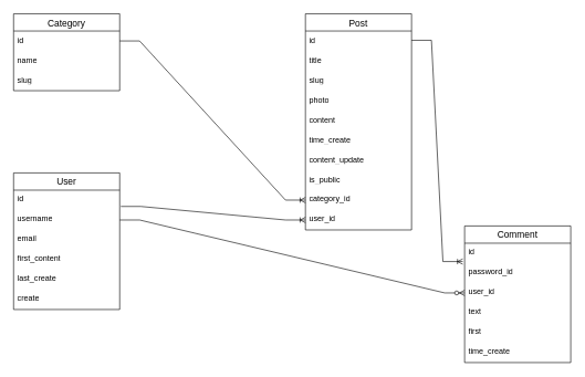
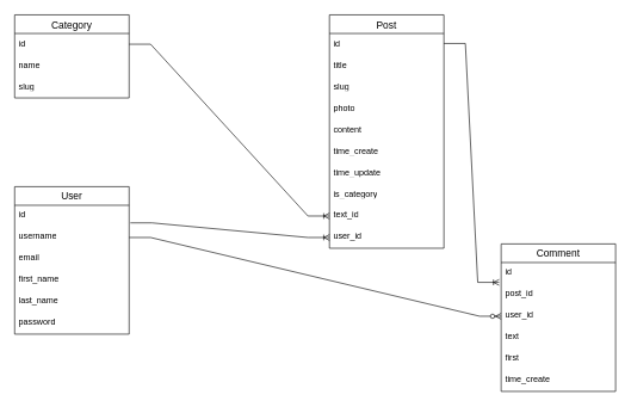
  <mxCell id="0" />
  <mxCell id="1" parent="0" />
  <mxCell id="2" value="User" style="swimlane;fontStyle=0;childLayout=stackLayout;horizontal=1;startSize=26;horizontalStack=0;resizeParent=1;resizeParentMax=0;resizeLast=0;collapsible=1;marginBottom=0;align=center;fontSize=14;" parent="1" vertex="1"><mxGeometry x="20" y="260" width="160" height="206" as="geometry" /></mxCell>
  <mxCell id="3" value="id" style="text;strokeColor=none;fillColor=none;spacingLeft=4;spacingRight=4;overflow=hidden;rotatable=0;points=[[0,0.5],[1,0.5]];portConstraint=eastwest;fontSize=12;whiteSpace=wrap;html=1;" parent="2" vertex="1"><mxGeometry y="26" width="160" height="30" as="geometry" /></mxCell>
  <mxCell id="4" value="username" style="text;strokeColor=none;fillColor=none;spacingLeft=4;spacingRight=4;overflow=hidden;rotatable=0;points=[[0,0.5],[1,0.5]];portConstraint=eastwest;fontSize=12;whiteSpace=wrap;html=1;" parent="2" vertex="1"><mxGeometry y="56" width="160" height="30" as="geometry" /></mxCell>
  <mxCell id="5" value="email" style="text;strokeColor=none;fillColor=none;spacingLeft=4;spacingRight=4;overflow=hidden;rotatable=0;points=[[0,0.5],[1,0.5]];portConstraint=eastwest;fontSize=12;whiteSpace=wrap;html=1;" parent="2" vertex="1"><mxGeometry y="86" width="160" height="30" as="geometry" /></mxCell>
- <mxCell id="6" value="first_content" style="text;strokeColor=none;fillColor=none;spacingLeft=4;spacingRight=4;overflow=hidden;rotatable=0;points=[[0,0.5],[1,0.5]];portConstraint=eastwest;fontSize=12;whiteSpace=wrap;html=1;" parent="2" vertex="1"><mxGeometry y="116" width="160" height="30" as="geometry" /></mxCell>
- <mxCell id="7" value="last_create" style="text;strokeColor=none;fillColor=none;spacingLeft=4;spacingRight=4;overflow=hidden;rotatable=0;points=[[0,0.5],[1,0.5]];portConstraint=eastwest;fontSize=12;whiteSpace=wrap;html=1;" parent="2" vertex="1"><mxGeometry y="146" width="160" height="30" as="geometry" /></mxCell>
- <mxCell id="8" value="create" style="text;strokeColor=none;fillColor=none;spacingLeft=4;spacingRight=4;overflow=hidden;rotatable=0;points=[[0,0.5],[1,0.5]];portConstraint=eastwest;fontSize=12;whiteSpace=wrap;html=1;" parent="2" vertex="1"><mxGeometry y="176" width="160" height="30" as="geometry" /></mxCell>
+ <mxCell id="6" value="first_name" style="text;strokeColor=none;fillColor=none;spacingLeft=4;spacingRight=4;overflow=hidden;rotatable=0;points=[[0,0.5],[1,0.5]];portConstraint=eastwest;fontSize=12;whiteSpace=wrap;html=1;" parent="2" vertex="1"><mxGeometry y="116" width="160" height="30" as="geometry" /></mxCell>
+ <mxCell id="7" value="last_name" style="text;strokeColor=none;fillColor=none;spacingLeft=4;spacingRight=4;overflow=hidden;rotatable=0;points=[[0,0.5],[1,0.5]];portConstraint=eastwest;fontSize=12;whiteSpace=wrap;html=1;" parent="2" vertex="1"><mxGeometry y="146" width="160" height="30" as="geometry" /></mxCell>
+ <mxCell id="8" value="password" style="text;strokeColor=none;fillColor=none;spacingLeft=4;spacingRight=4;overflow=hidden;rotatable=0;points=[[0,0.5],[1,0.5]];portConstraint=eastwest;fontSize=12;whiteSpace=wrap;html=1;" parent="2" vertex="1"><mxGeometry y="176" width="160" height="30" as="geometry" /></mxCell>
  <mxCell id="9" value="Post" style="swimlane;fontStyle=0;childLayout=stackLayout;horizontal=1;startSize=26;horizontalStack=0;resizeParent=1;resizeParentMax=0;resizeLast=0;collapsible=1;marginBottom=0;align=center;fontSize=14;" parent="1" vertex="1"><mxGeometry x="460" y="20" width="160" height="326" as="geometry" /></mxCell>
  <mxCell id="10" value="id" style="text;strokeColor=none;fillColor=none;spacingLeft=4;spacingRight=4;overflow=hidden;rotatable=0;points=[[0,0.5],[1,0.5]];portConstraint=eastwest;fontSize=12;whiteSpace=wrap;html=1;" parent="9" vertex="1"><mxGeometry y="26" width="160" height="30" as="geometry" /></mxCell>
  <mxCell id="11" value="title" style="text;strokeColor=none;fillColor=none;spacingLeft=4;spacingRight=4;overflow=hidden;rotatable=0;points=[[0,0.5],[1,0.5]];portConstraint=eastwest;fontSize=12;whiteSpace=wrap;html=1;" parent="9" vertex="1"><mxGeometry y="56" width="160" height="30" as="geometry" /></mxCell>
  <mxCell id="12" value="slug" style="text;strokeColor=none;fillColor=none;spacingLeft=4;spacingRight=4;overflow=hidden;rotatable=0;points=[[0,0.5],[1,0.5]];portConstraint=eastwest;fontSize=12;whiteSpace=wrap;html=1;" parent="9" vertex="1"><mxGeometry y="86" width="160" height="30" as="geometry" /></mxCell>
  <mxCell id="13" value="photo" style="text;strokeColor=none;fillColor=none;spacingLeft=4;spacingRight=4;overflow=hidden;rotatable=0;points=[[0,0.5],[1,0.5]];portConstraint=eastwest;fontSize=12;whiteSpace=wrap;html=1;" parent="9" vertex="1"><mxGeometry y="116" width="160" height="30" as="geometry" /></mxCell>
  <mxCell id="14" value="content" style="text;strokeColor=none;fillColor=none;spacingLeft=4;spacingRight=4;overflow=hidden;rotatable=0;points=[[0,0.5],[1,0.5]];portConstraint=eastwest;fontSize=12;whiteSpace=wrap;html=1;" parent="9" vertex="1"><mxGeometry y="146" width="160" height="30" as="geometry" /></mxCell>
  <mxCell id="15" value="time_create" style="text;strokeColor=none;fillColor=none;spacingLeft=4;spacingRight=4;overflow=hidden;rotatable=0;points=[[0,0.5],[1,0.5]];portConstraint=eastwest;fontSize=12;whiteSpace=wrap;html=1;" parent="9" vertex="1"><mxGeometry y="176" width="160" height="30" as="geometry" /></mxCell>
- <mxCell id="16" value="content_update" style="text;strokeColor=none;fillColor=none;spacingLeft=4;spacingRight=4;overflow=hidden;rotatable=0;points=[[0,0.5],[1,0.5]];portConstraint=eastwest;fontSize=12;whiteSpace=wrap;html=1;" parent="9" vertex="1"><mxGeometry y="206" width="160" height="30" as="geometry" /></mxCell>
- <mxCell id="17" value="is_public" style="text;strokeColor=none;fillColor=none;spacingLeft=4;spacingRight=4;overflow=hidden;rotatable=0;points=[[0,0.5],[1,0.5]];portConstraint=eastwest;fontSize=12;whiteSpace=wrap;html=1;" parent="9" vertex="1"><mxGeometry y="236" width="160" height="30" as="geometry" /></mxCell>
- <mxCell id="18" value="category_id" style="text;strokeColor=none;fillColor=none;spacingLeft=4;spacingRight=4;overflow=hidden;rotatable=0;points=[[0,0.5],[1,0.5]];portConstraint=eastwest;fontSize=12;whiteSpace=wrap;html=1;" parent="9" vertex="1"><mxGeometry y="266" width="160" height="30" as="geometry" /></mxCell>
+ <mxCell id="16" value="time_update" style="text;strokeColor=none;fillColor=none;spacingLeft=4;spacingRight=4;overflow=hidden;rotatable=0;points=[[0,0.5],[1,0.5]];portConstraint=eastwest;fontSize=12;whiteSpace=wrap;html=1;" parent="9" vertex="1"><mxGeometry y="206" width="160" height="30" as="geometry" /></mxCell>
+ <mxCell id="17" value="is_category" style="text;strokeColor=none;fillColor=none;spacingLeft=4;spacingRight=4;overflow=hidden;rotatable=0;points=[[0,0.5],[1,0.5]];portConstraint=eastwest;fontSize=12;whiteSpace=wrap;html=1;" parent="9" vertex="1"><mxGeometry y="236" width="160" height="30" as="geometry" /></mxCell>
+ <mxCell id="18" value="text_id" style="text;strokeColor=none;fillColor=none;spacingLeft=4;spacingRight=4;overflow=hidden;rotatable=0;points=[[0,0.5],[1,0.5]];portConstraint=eastwest;fontSize=12;whiteSpace=wrap;html=1;" parent="9" vertex="1"><mxGeometry y="266" width="160" height="30" as="geometry" /></mxCell>
  <mxCell id="19" value="user_id" style="text;strokeColor=none;fillColor=none;spacingLeft=4;spacingRight=4;overflow=hidden;rotatable=0;points=[[0,0.5],[1,0.5]];portConstraint=eastwest;fontSize=12;whiteSpace=wrap;html=1;" parent="9" vertex="1"><mxGeometry y="296" width="160" height="30" as="geometry" /></mxCell>
  <mxCell id="20" value="Comment" style="swimlane;fontStyle=0;childLayout=stackLayout;horizontal=1;startSize=26;horizontalStack=0;resizeParent=1;resizeParentMax=0;resizeLast=0;collapsible=1;marginBottom=0;align=center;fontSize=14;" parent="1" vertex="1"><mxGeometry x="700" y="340" width="160" height="206" as="geometry" /></mxCell>
  <mxCell id="21" value="id" style="text;strokeColor=none;fillColor=none;spacingLeft=4;spacingRight=4;overflow=hidden;rotatable=0;points=[[0,0.5],[1,0.5]];portConstraint=eastwest;fontSize=12;whiteSpace=wrap;html=1;" parent="20" vertex="1"><mxGeometry y="26" width="160" height="30" as="geometry" /></mxCell>
- <mxCell id="22" value="password_id" style="text;strokeColor=none;fillColor=none;spacingLeft=4;spacingRight=4;overflow=hidden;rotatable=0;points=[[0,0.5],[1,0.5]];portConstraint=eastwest;fontSize=12;whiteSpace=wrap;html=1;" parent="20" vertex="1"><mxGeometry y="56" width="160" height="30" as="geometry" /></mxCell>
+ <mxCell id="22" value="post_id" style="text;strokeColor=none;fillColor=none;spacingLeft=4;spacingRight=4;overflow=hidden;rotatable=0;points=[[0,0.5],[1,0.5]];portConstraint=eastwest;fontSize=12;whiteSpace=wrap;html=1;" parent="20" vertex="1"><mxGeometry y="56" width="160" height="30" as="geometry" /></mxCell>
  <mxCell id="23" value="user_id" style="text;strokeColor=none;fillColor=none;spacingLeft=4;spacingRight=4;overflow=hidden;rotatable=0;points=[[0,0.5],[1,0.5]];portConstraint=eastwest;fontSize=12;whiteSpace=wrap;html=1;" parent="20" vertex="1"><mxGeometry y="86" width="160" height="30" as="geometry" /></mxCell>
  <mxCell id="24" value="text" style="text;strokeColor=none;fillColor=none;spacingLeft=4;spacingRight=4;overflow=hidden;rotatable=0;points=[[0,0.5],[1,0.5]];portConstraint=eastwest;fontSize=12;whiteSpace=wrap;html=1;" parent="20" vertex="1"><mxGeometry y="116" width="160" height="30" as="geometry" /></mxCell>
  <mxCell id="25" value="first" style="text;strokeColor=none;fillColor=none;spacingLeft=4;spacingRight=4;overflow=hidden;rotatable=0;points=[[0,0.5],[1,0.5]];portConstraint=eastwest;fontSize=12;whiteSpace=wrap;html=1;" parent="20" vertex="1"><mxGeometry y="146" width="160" height="30" as="geometry" /></mxCell>
  <mxCell id="26" value="time_create" style="text;strokeColor=none;fillColor=none;spacingLeft=4;spacingRight=4;overflow=hidden;rotatable=0;points=[[0,0.5],[1,0.5]];portConstraint=eastwest;fontSize=12;whiteSpace=wrap;html=1;" parent="20" vertex="1"><mxGeometry y="176" width="160" height="30" as="geometry" /></mxCell>
  <mxCell id="27" value="" style="edgeStyle=entityRelationEdgeStyle;fontSize=12;html=1;endArrow=ERoneToMany;rounded=0;exitX=1;exitY=0.5;exitDx=0;exitDy=0;entryX=0;entryY=0.5;entryDx=0;entryDy=0;" parent="1" source="29" target="18" edge="1"><mxGeometry width="100" height="100" relative="1" as="geometry"><mxPoint x="520" y="440" as="sourcePoint" /><mxPoint x="620" y="340" as="targetPoint" /></mxGeometry></mxCell>
  <mxCell id="28" value="Category" style="swimlane;fontStyle=0;childLayout=stackLayout;horizontal=1;startSize=26;horizontalStack=0;resizeParent=1;resizeParentMax=0;resizeLast=0;collapsible=1;marginBottom=0;align=center;fontSize=14;" parent="1" vertex="1"><mxGeometry x="20" y="20" width="160" height="116" as="geometry" /></mxCell>
  <mxCell id="29" value="id" style="text;strokeColor=none;fillColor=none;spacingLeft=4;spacingRight=4;overflow=hidden;rotatable=0;points=[[0,0.5],[1,0.5]];portConstraint=eastwest;fontSize=12;whiteSpace=wrap;html=1;" parent="28" vertex="1"><mxGeometry y="26" width="160" height="30" as="geometry" /></mxCell>
  <mxCell id="30" value="name" style="text;strokeColor=none;fillColor=none;spacingLeft=4;spacingRight=4;overflow=hidden;rotatable=0;points=[[0,0.5],[1,0.5]];portConstraint=eastwest;fontSize=12;whiteSpace=wrap;html=1;" parent="28" vertex="1"><mxGeometry y="56" width="160" height="30" as="geometry" /></mxCell>
  <mxCell id="31" value="slug" style="text;strokeColor=none;fillColor=none;spacingLeft=4;spacingRight=4;overflow=hidden;rotatable=0;points=[[0,0.5],[1,0.5]];portConstraint=eastwest;fontSize=12;whiteSpace=wrap;html=1;" parent="28" vertex="1"><mxGeometry y="86" width="160" height="30" as="geometry" /></mxCell>
  <mxCell id="32" value="" style="edgeStyle=entityRelationEdgeStyle;fontSize=12;html=1;endArrow=ERoneToMany;rounded=0;exitX=1.011;exitY=0.819;exitDx=0;exitDy=0;exitPerimeter=0;entryX=0;entryY=0.5;entryDx=0;entryDy=0;" parent="1" source="3" target="19" edge="1"><mxGeometry width="100" height="100" relative="1" as="geometry"><mxPoint x="260" y="460" as="sourcePoint" /><mxPoint x="360" y="360" as="targetPoint" /></mxGeometry></mxCell>
  <mxCell id="33" value="" style="edgeStyle=entityRelationEdgeStyle;fontSize=12;html=1;endArrow=ERzeroToMany;endFill=1;rounded=0;exitX=1;exitY=0.5;exitDx=0;exitDy=0;entryX=0;entryY=0.5;entryDx=0;entryDy=0;" parent="1" source="4" target="23" edge="1"><mxGeometry width="100" height="100" relative="1" as="geometry"><mxPoint x="470" y="350" as="sourcePoint" /><mxPoint x="570" y="250" as="targetPoint" /></mxGeometry></mxCell>
  <mxCell id="34" value="" style="edgeStyle=entityRelationEdgeStyle;fontSize=12;html=1;endArrow=ERoneToMany;rounded=0;entryX=-0.017;entryY=0.923;entryDx=0;entryDy=0;entryPerimeter=0;" parent="1" target="21" edge="1"><mxGeometry width="100" height="100" relative="1" as="geometry"><mxPoint x="620" y="60" as="sourcePoint" /><mxPoint x="690" y="401" as="targetPoint" /></mxGeometry></mxCell>
